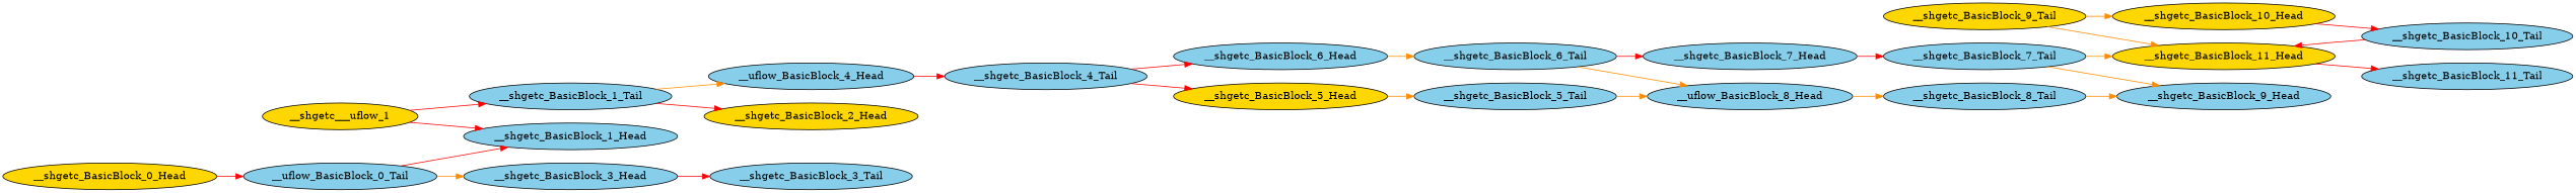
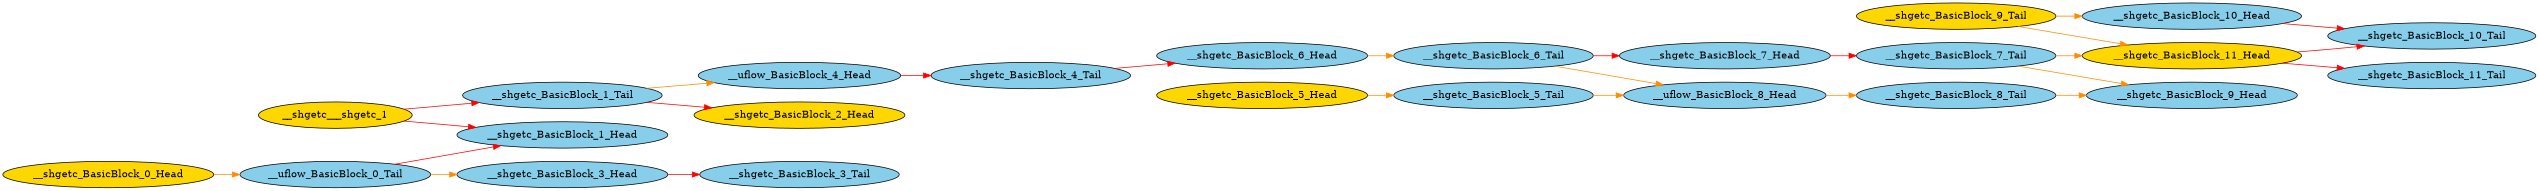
  digraph {
    rankdir=LR
    node [fillcolor=skyblue style=filled]
    edge [color=red]
    n1 [label=__uflow_BasicBlock_8_Head]
    __shgetc_BasicBlock_5_Tail
    __shgetc_BasicBlock_8_Tail
    __shgetc_BasicBlock_9_Head
    __shgetc_BasicBlock_2_Head [fillcolor=gold]
    __shgetc_BasicBlock_3_Head
    __shgetc_BasicBlock_3_Tail
    __shgetc_BasicBlock_7_Tail
    __shgetc_BasicBlock_11_Head [fillcolor=gold]
    __shgetc_BasicBlock_9_Tail [fillcolor=gold]
-   __shgetc_BasicBlock_10_Head [fillcolor=gold]
+   __shgetc_BasicBlock_10_Head
    __shgetc_BasicBlock_6_Tail
    __shgetc_BasicBlock_7_Head
    __shgetc_BasicBlock_6_Head
    __shgetc_BasicBlock_11_Tail
    __shgetc_BasicBlock_10_Tail
    __shgetc_BasicBlock_4_Tail
    __shgetc_BasicBlock_5_Head [fillcolor=gold]
    __shgetc_BasicBlock_0_Head [fillcolor=gold]
    n20 [label=__uflow_BasicBlock_0_Tail]
    __shgetc_BasicBlock_1_Head
    __shgetc_BasicBlock_1_Tail
    n23 [label=__uflow_BasicBlock_4_Head]
-   __shgetc___uflow_1 [fillcolor=gold]
+   __shgetc___uflow_1 [fillcolor=gold label=__shgetc___shgetc_1]
    n1 -> __shgetc_BasicBlock_8_Tail [color=darkorange]
    __shgetc_BasicBlock_5_Tail -> n1 [color=darkorange]
    __shgetc_BasicBlock_8_Tail -> __shgetc_BasicBlock_9_Head [color=darkorange]
    __shgetc_BasicBlock_3_Head -> __shgetc_BasicBlock_3_Tail
    __shgetc_BasicBlock_7_Tail -> __shgetc_BasicBlock_9_Head [color=darkorange]
    __shgetc_BasicBlock_7_Tail -> __shgetc_BasicBlock_11_Head [color=darkorange]
    __shgetc_BasicBlock_11_Head -> __shgetc_BasicBlock_11_Tail
    __shgetc_BasicBlock_9_Tail -> __shgetc_BasicBlock_11_Head [color=darkorange]
    __shgetc_BasicBlock_9_Tail -> __shgetc_BasicBlock_10_Head [color=darkorange]
    __shgetc_BasicBlock_10_Head -> __shgetc_BasicBlock_10_Tail
    __shgetc_BasicBlock_6_Tail -> n1 [color=darkorange]
    __shgetc_BasicBlock_6_Tail -> __shgetc_BasicBlock_7_Head
    __shgetc_BasicBlock_7_Head -> __shgetc_BasicBlock_7_Tail
    __shgetc_BasicBlock_6_Head -> __shgetc_BasicBlock_6_Tail [color=darkorange]
-   __shgetc_BasicBlock_10_Tail -> __shgetc_BasicBlock_11_Head
+   __shgetc_BasicBlock_11_Head -> __shgetc_BasicBlock_10_Tail
    __shgetc_BasicBlock_4_Tail -> __shgetc_BasicBlock_6_Head
-   __shgetc_BasicBlock_4_Tail -> __shgetc_BasicBlock_5_Head
    __shgetc_BasicBlock_5_Head -> __shgetc_BasicBlock_5_Tail [color=darkorange]
-   __shgetc_BasicBlock_0_Head -> n20
+   __shgetc_BasicBlock_0_Head -> n20 [color=darkorange]
    n20 -> __shgetc_BasicBlock_3_Head [color=darkorange]
    n20 -> __shgetc_BasicBlock_1_Head
    __shgetc_BasicBlock_1_Tail -> __shgetc_BasicBlock_2_Head
    __shgetc_BasicBlock_1_Tail -> n23 [color=darkorange]
    n23 -> __shgetc_BasicBlock_4_Tail
    __shgetc___uflow_1 -> __shgetc_BasicBlock_1_Head
    __shgetc___uflow_1 -> __shgetc_BasicBlock_1_Tail
  }
